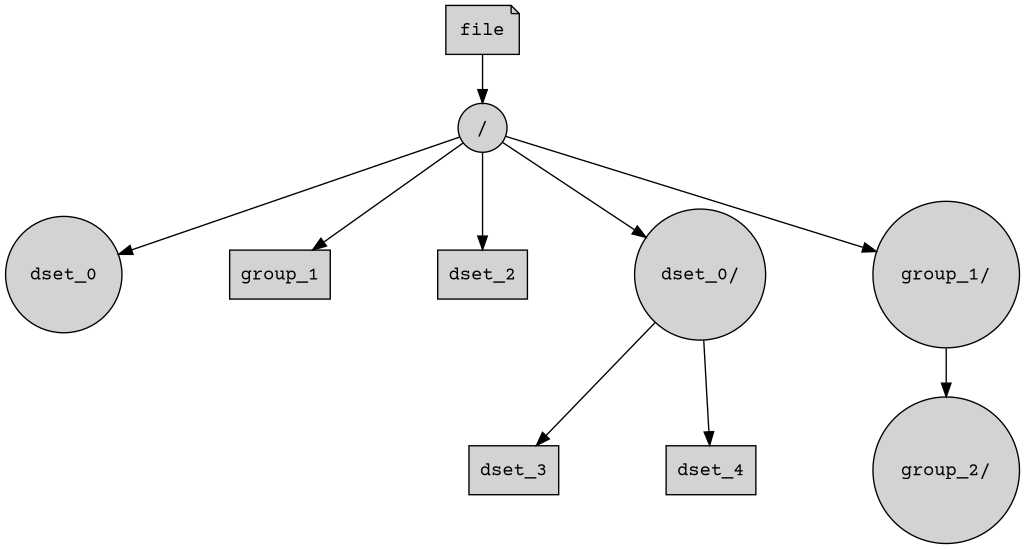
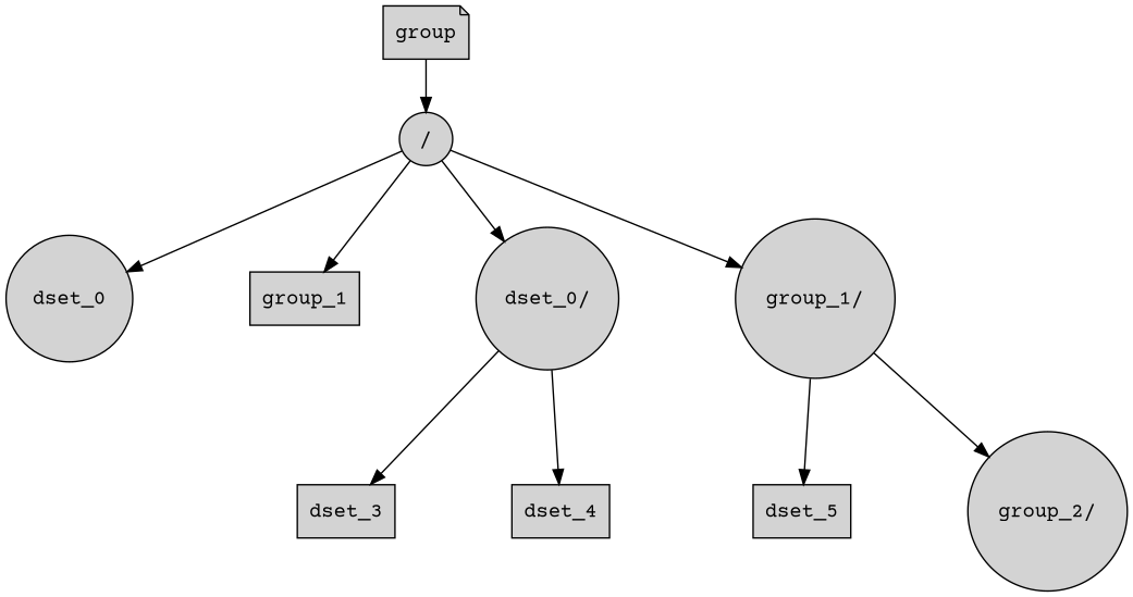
  digraph {
    fontname="Courier Prime"
    nodesep=1.1
    rankdir=TB
    splines=false
    node [fontname="Courier Prime" shape=circle style=filled]
    edge [fontname="Courier Prime"]
-   n1 [label=file shape=note]
+   n1 [label=group shape=note]
    n2 [label="/"]
    n3 [label=dset_0]
    n4 [label=group_1 shape=rect]
-   n5 [label=dset_2 shape=rect]
    n6 [label="dset_0/"]
    n7 [label="group_1/"]
    n8 [label=dset_3 shape=rect]
    n9 [label=dset_4 shape=rect]
+   n10 [label=dset_5 shape=rect]
    n11 [label="group_2/"]
    n1 -> n2
    n2 -> n3
    n2 -> n4
-   n2 -> n5
    n2 -> n6
    n2 -> n7
    n6 -> n8
    n6 -> n9
+   n7 -> n10
    n7 -> n11
  }
